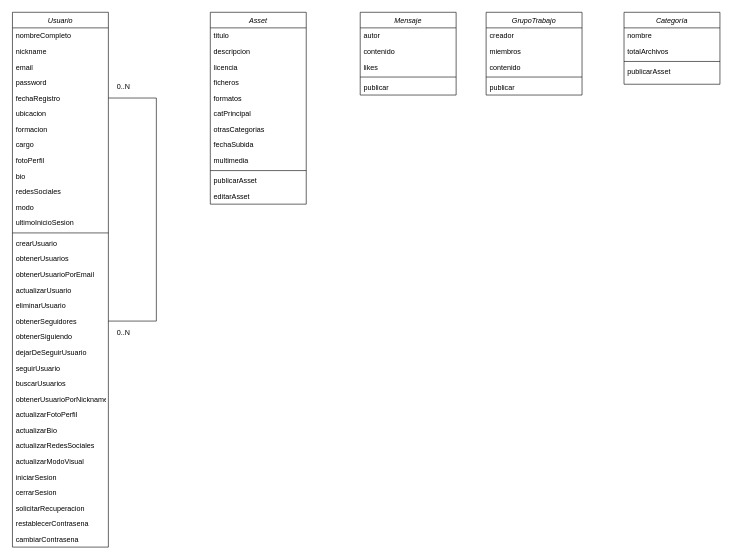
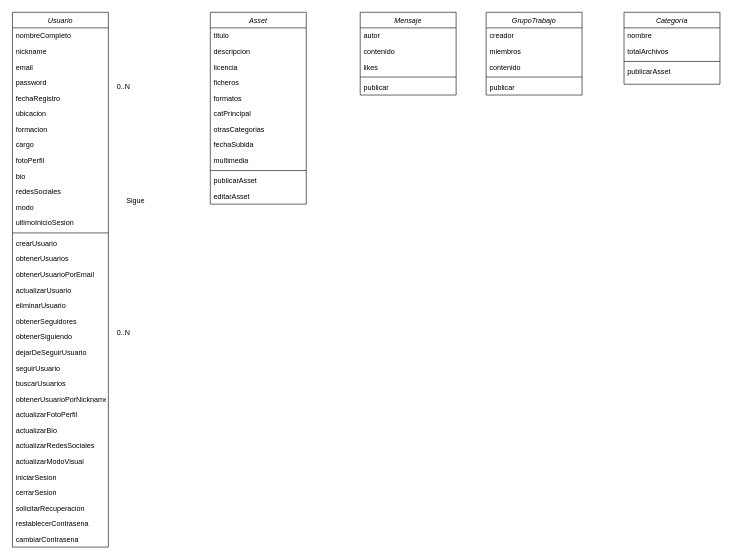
  <mxCell id="0" />
  <mxCell id="1" parent="0" />
  <mxCell id="2" value="Usuario" style="swimlane;fontStyle=2;align=center;verticalAlign=top;childLayout=stackLayout;horizontal=1;startSize=26;horizontalStack=0;resizeParent=1;resizeLast=0;collapsible=1;marginBottom=0;rounded=0;shadow=0;strokeWidth=1;expand=1;swimlaneLine=1;glass=0;gradientColor=none;" parent="1" vertex="1"><mxGeometry x="20" y="20" width="160" height="892" as="geometry"><mxRectangle x="230" y="140" width="160" height="26" as="alternateBounds" /></mxGeometry></mxCell>
  <mxCell id="3" value="nombreCompleto" style="text;align=left;verticalAlign=top;spacingLeft=4;spacingRight=4;overflow=hidden;rotatable=0;points=[[0,0.5],[1,0.5]];portConstraint=eastwest;" parent="2" vertex="1"><mxGeometry y="26" width="160" height="26" as="geometry" /></mxCell>
  <mxCell id="4" value="nickname" style="text;align=left;verticalAlign=top;spacingLeft=4;spacingRight=4;overflow=hidden;rotatable=0;points=[[0,0.5],[1,0.5]];portConstraint=eastwest;rounded=0;shadow=0;html=0;" parent="2" vertex="1"><mxGeometry y="52" width="160" height="26" as="geometry" /></mxCell>
  <mxCell id="5" value="email" style="text;align=left;verticalAlign=top;spacingLeft=4;spacingRight=4;overflow=hidden;rotatable=0;points=[[0,0.5],[1,0.5]];portConstraint=eastwest;rounded=0;shadow=0;html=0;" parent="2" vertex="1"><mxGeometry y="78" width="160" height="26" as="geometry" /></mxCell>
  <mxCell id="6" value="password" style="text;align=left;verticalAlign=top;spacingLeft=4;spacingRight=4;overflow=hidden;rotatable=0;points=[[0,0.5],[1,0.5]];portConstraint=eastwest;rounded=0;shadow=0;html=0;" vertex="1" parent="2"><mxGeometry y="104" width="160" height="26" as="geometry" /></mxCell>
  <mxCell id="7" value="fechaRegistro" style="text;align=left;verticalAlign=top;spacingLeft=4;spacingRight=4;overflow=hidden;rotatable=0;points=[[0,0.5],[1,0.5]];portConstraint=eastwest;rounded=0;shadow=0;html=0;" vertex="1" parent="2"><mxGeometry y="130" width="160" height="26" as="geometry" /></mxCell>
  <mxCell id="8" value="ubicacion" style="text;align=left;verticalAlign=top;spacingLeft=4;spacingRight=4;overflow=hidden;rotatable=0;points=[[0,0.5],[1,0.5]];portConstraint=eastwest;rounded=0;shadow=0;html=0;" vertex="1" parent="2"><mxGeometry y="156" width="160" height="26" as="geometry" /></mxCell>
  <mxCell id="9" value="formacion" style="text;align=left;verticalAlign=top;spacingLeft=4;spacingRight=4;overflow=hidden;rotatable=0;points=[[0,0.5],[1,0.5]];portConstraint=eastwest;rounded=0;shadow=0;html=0;" vertex="1" parent="2"><mxGeometry y="182" width="160" height="26" as="geometry" /></mxCell>
  <mxCell id="10" value="cargo" style="text;align=left;verticalAlign=top;spacingLeft=4;spacingRight=4;overflow=hidden;rotatable=0;points=[[0,0.5],[1,0.5]];portConstraint=eastwest;rounded=0;shadow=0;html=0;" vertex="1" parent="2"><mxGeometry y="208" width="160" height="26" as="geometry" /></mxCell>
  <mxCell id="11" value="fotoPerfil" style="text;align=left;verticalAlign=top;spacingLeft=4;spacingRight=4;overflow=hidden;rotatable=0;points=[[0,0.5],[1,0.5]];portConstraint=eastwest;rounded=0;shadow=0;html=0;" vertex="1" parent="2"><mxGeometry y="234" width="160" height="26" as="geometry" /></mxCell>
  <mxCell id="12" value="bio" style="text;align=left;verticalAlign=top;spacingLeft=4;spacingRight=4;overflow=hidden;rotatable=0;points=[[0,0.5],[1,0.5]];portConstraint=eastwest;rounded=0;shadow=0;html=0;" vertex="1" parent="2"><mxGeometry y="260" width="160" height="26" as="geometry" /></mxCell>
  <mxCell id="13" value="redesSociales" style="text;align=left;verticalAlign=top;spacingLeft=4;spacingRight=4;overflow=hidden;rotatable=0;points=[[0,0.5],[1,0.5]];portConstraint=eastwest;rounded=0;shadow=0;html=0;" vertex="1" parent="2"><mxGeometry y="286" width="160" height="26" as="geometry" /></mxCell>
  <mxCell id="14" value="modo" style="text;align=left;verticalAlign=top;spacingLeft=4;spacingRight=4;overflow=hidden;rotatable=0;points=[[0,0.5],[1,0.5]];portConstraint=eastwest;rounded=0;shadow=0;html=0;" vertex="1" parent="2"><mxGeometry y="312" width="160" height="26" as="geometry" /></mxCell>
  <mxCell id="15" value="ultimoInicioSesion" style="text;align=left;verticalAlign=top;spacingLeft=4;spacingRight=4;overflow=hidden;rotatable=0;points=[[0,0.5],[1,0.5]];portConstraint=eastwest;rounded=0;shadow=0;html=0;" vertex="1" parent="2"><mxGeometry y="338" width="160" height="26" as="geometry" /></mxCell>
  <mxCell id="16" value="" style="line;html=1;strokeWidth=1;align=left;verticalAlign=middle;spacingTop=-1;spacingLeft=3;spacingRight=3;rotatable=0;labelPosition=right;points=[];portConstraint=eastwest;" parent="2" vertex="1"><mxGeometry y="364" width="160" height="8" as="geometry" /></mxCell>
  <mxCell id="17" value="crearUsuario" style="text;align=left;verticalAlign=top;spacingLeft=4;spacingRight=4;overflow=hidden;rotatable=0;points=[[0,0.5],[1,0.5]];portConstraint=eastwest;" parent="2" vertex="1"><mxGeometry y="372" width="160" height="26" as="geometry" /></mxCell>
  <mxCell id="18" value="obtenerUsuarios" style="text;align=left;verticalAlign=top;spacingLeft=4;spacingRight=4;overflow=hidden;rotatable=0;points=[[0,0.5],[1,0.5]];portConstraint=eastwest;" vertex="1" parent="2"><mxGeometry y="398" width="160" height="26" as="geometry" /></mxCell>
  <mxCell id="19" value="obtenerUsuarioPorEmail" style="text;align=left;verticalAlign=top;spacingLeft=4;spacingRight=4;overflow=hidden;rotatable=0;points=[[0,0.5],[1,0.5]];portConstraint=eastwest;" vertex="1" parent="2"><mxGeometry y="424" width="160" height="26" as="geometry" /></mxCell>
  <mxCell id="20" value="actualizarUsuario" style="text;align=left;verticalAlign=top;spacingLeft=4;spacingRight=4;overflow=hidden;rotatable=0;points=[[0,0.5],[1,0.5]];portConstraint=eastwest;" vertex="1" parent="2"><mxGeometry y="450" width="160" height="26" as="geometry" /></mxCell>
  <mxCell id="21" value="eliminarUsuario" style="text;align=left;verticalAlign=top;spacingLeft=4;spacingRight=4;overflow=hidden;rotatable=0;points=[[0,0.5],[1,0.5]];portConstraint=eastwest;" vertex="1" parent="2"><mxGeometry y="476" width="160" height="26" as="geometry" /></mxCell>
  <mxCell id="22" value="obtenerSeguidores" style="text;align=left;verticalAlign=top;spacingLeft=4;spacingRight=4;overflow=hidden;rotatable=0;points=[[0,0.5],[1,0.5]];portConstraint=eastwest;" vertex="1" parent="2"><mxGeometry y="502" width="160" height="26" as="geometry" /></mxCell>
  <mxCell id="23" value="obtenerSiguiendo" style="text;align=left;verticalAlign=top;spacingLeft=4;spacingRight=4;overflow=hidden;rotatable=0;points=[[0,0.5],[1,0.5]];portConstraint=eastwest;" vertex="1" parent="2"><mxGeometry y="528" width="160" height="26" as="geometry" /></mxCell>
  <mxCell id="24" value="dejarDeSeguirUsuario" style="text;align=left;verticalAlign=top;spacingLeft=4;spacingRight=4;overflow=hidden;rotatable=0;points=[[0,0.5],[1,0.5]];portConstraint=eastwest;" vertex="1" parent="2"><mxGeometry y="554" width="160" height="26" as="geometry" /></mxCell>
  <mxCell id="25" value="seguirUsuario" style="text;align=left;verticalAlign=top;spacingLeft=4;spacingRight=4;overflow=hidden;rotatable=0;points=[[0,0.5],[1,0.5]];portConstraint=eastwest;" vertex="1" parent="2"><mxGeometry y="580" width="160" height="26" as="geometry" /></mxCell>
  <mxCell id="26" value="buscarUsuarios" style="text;align=left;verticalAlign=top;spacingLeft=4;spacingRight=4;overflow=hidden;rotatable=0;points=[[0,0.5],[1,0.5]];portConstraint=eastwest;" vertex="1" parent="2"><mxGeometry y="606" width="160" height="26" as="geometry" /></mxCell>
  <mxCell id="27" value="obtenerUsuarioPorNickname&#10;" style="text;align=left;verticalAlign=top;spacingLeft=4;spacingRight=4;overflow=hidden;rotatable=0;points=[[0,0.5],[1,0.5]];portConstraint=eastwest;" vertex="1" parent="2"><mxGeometry y="632" width="160" height="26" as="geometry" /></mxCell>
- <mxCell id="28" value="" style="endArrow=none;startArrow=none;html=1;rounded=0;entryX=1;entryY=0.5;entryDx=0;entryDy=0;exitX=1;exitY=0.5;exitDx=0;exitDy=0;startFill=0;endFill=0;" edge="1" parent="2" source="22" target="7"><mxGeometry width="50" height="50" relative="1" as="geometry"><mxPoint x="80" y="340" as="sourcePoint" /><mxPoint x="130" y="290" as="targetPoint" /><Array as="points"><mxPoint x="240" y="515" /><mxPoint x="240" y="143" /></Array></mxGeometry></mxCell>
  <mxCell id="29" value="actualizarFotoPerfil" style="text;align=left;verticalAlign=top;spacingLeft=4;spacingRight=4;overflow=hidden;rotatable=0;points=[[0,0.5],[1,0.5]];portConstraint=eastwest;" vertex="1" parent="2"><mxGeometry y="658" width="160" height="26" as="geometry" /></mxCell>
  <mxCell id="30" value="actualizarBio" style="text;align=left;verticalAlign=top;spacingLeft=4;spacingRight=4;overflow=hidden;rotatable=0;points=[[0,0.5],[1,0.5]];portConstraint=eastwest;" vertex="1" parent="2"><mxGeometry y="684" width="160" height="26" as="geometry" /></mxCell>
  <mxCell id="31" value="actualizarRedesSociales" style="text;align=left;verticalAlign=top;spacingLeft=4;spacingRight=4;overflow=hidden;rotatable=0;points=[[0,0.5],[1,0.5]];portConstraint=eastwest;" vertex="1" parent="2"><mxGeometry y="710" width="160" height="26" as="geometry" /></mxCell>
  <mxCell id="32" value="actualizarModoVisual" style="text;align=left;verticalAlign=top;spacingLeft=4;spacingRight=4;overflow=hidden;rotatable=0;points=[[0,0.5],[1,0.5]];portConstraint=eastwest;" vertex="1" parent="2"><mxGeometry y="736" width="160" height="26" as="geometry" /></mxCell>
  <mxCell id="33" value="iniciarSesion" style="text;align=left;verticalAlign=top;spacingLeft=4;spacingRight=4;overflow=hidden;rotatable=0;points=[[0,0.5],[1,0.5]];portConstraint=eastwest;" vertex="1" parent="2"><mxGeometry y="762" width="160" height="26" as="geometry" /></mxCell>
  <mxCell id="34" value="cerrarSesion" style="text;align=left;verticalAlign=top;spacingLeft=4;spacingRight=4;overflow=hidden;rotatable=0;points=[[0,0.5],[1,0.5]];portConstraint=eastwest;" vertex="1" parent="2"><mxGeometry y="788" width="160" height="26" as="geometry" /></mxCell>
  <mxCell id="35" value="solicitarRecuperacion" style="text;align=left;verticalAlign=top;spacingLeft=4;spacingRight=4;overflow=hidden;rotatable=0;points=[[0,0.5],[1,0.5]];portConstraint=eastwest;" vertex="1" parent="2"><mxGeometry y="814" width="160" height="26" as="geometry" /></mxCell>
  <mxCell id="36" value="restablecerContrasena" style="text;align=left;verticalAlign=top;spacingLeft=4;spacingRight=4;overflow=hidden;rotatable=0;points=[[0,0.5],[1,0.5]];portConstraint=eastwest;" vertex="1" parent="2"><mxGeometry y="840" width="160" height="26" as="geometry" /></mxCell>
  <mxCell id="37" value="cambiarContrasena" style="text;align=left;verticalAlign=top;spacingLeft=4;spacingRight=4;overflow=hidden;rotatable=0;points=[[0,0.5],[1,0.5]];portConstraint=eastwest;" vertex="1" parent="2"><mxGeometry y="866" width="160" height="26" as="geometry" /></mxCell>
  <mxCell id="38" value="0..N" style="text;html=1;align=center;verticalAlign=middle;resizable=0;points=[];autosize=1;strokeColor=none;fillColor=none;" vertex="1" parent="1"><mxGeometry x="180" y="130" width="50" height="30" as="geometry" /></mxCell>
  <mxCell id="39" value="0..N" style="text;html=1;align=center;verticalAlign=middle;resizable=0;points=[];autosize=1;strokeColor=none;fillColor=none;" vertex="1" parent="1"><mxGeometry x="180" y="540" width="50" height="30" as="geometry" /></mxCell>
+ <mxCell id="40" value="Sigue" style="text;html=1;align=center;verticalAlign=middle;resizable=0;points=[];autosize=1;strokeColor=none;fillColor=none;" vertex="1" parent="1"><mxGeometry x="200" y="320" width="50" height="30" as="geometry" /></mxCell>
  <mxCell id="41" value="Asset" style="swimlane;fontStyle=2;align=center;verticalAlign=top;childLayout=stackLayout;horizontal=1;startSize=26;horizontalStack=0;resizeParent=1;resizeLast=0;collapsible=1;marginBottom=0;rounded=0;shadow=0;strokeWidth=1;expand=1;swimlaneLine=1;glass=0;gradientColor=none;" vertex="1" parent="1"><mxGeometry x="350" y="20" width="160" height="320" as="geometry"><mxRectangle x="230" y="140" width="160" height="26" as="alternateBounds" /></mxGeometry></mxCell>
  <mxCell id="42" value="titulo" style="text;align=left;verticalAlign=top;spacingLeft=4;spacingRight=4;overflow=hidden;rotatable=0;points=[[0,0.5],[1,0.5]];portConstraint=eastwest;" vertex="1" parent="41"><mxGeometry y="26" width="160" height="26" as="geometry" /></mxCell>
  <mxCell id="43" value="descripcion" style="text;align=left;verticalAlign=top;spacingLeft=4;spacingRight=4;overflow=hidden;rotatable=0;points=[[0,0.5],[1,0.5]];portConstraint=eastwest;" vertex="1" parent="41"><mxGeometry y="52" width="160" height="26" as="geometry" /></mxCell>
  <mxCell id="44" value="licencia" style="text;align=left;verticalAlign=top;spacingLeft=4;spacingRight=4;overflow=hidden;rotatable=0;points=[[0,0.5],[1,0.5]];portConstraint=eastwest;" vertex="1" parent="41"><mxGeometry y="78" width="160" height="26" as="geometry" /></mxCell>
  <mxCell id="45" value="ficheros" style="text;align=left;verticalAlign=top;spacingLeft=4;spacingRight=4;overflow=hidden;rotatable=0;points=[[0,0.5],[1,0.5]];portConstraint=eastwest;" vertex="1" parent="41"><mxGeometry y="104" width="160" height="26" as="geometry" /></mxCell>
  <mxCell id="46" value="formatos" style="text;align=left;verticalAlign=top;spacingLeft=4;spacingRight=4;overflow=hidden;rotatable=0;points=[[0,0.5],[1,0.5]];portConstraint=eastwest;" vertex="1" parent="41"><mxGeometry y="130" width="160" height="26" as="geometry" /></mxCell>
  <mxCell id="47" value="catPrincipal" style="text;align=left;verticalAlign=top;spacingLeft=4;spacingRight=4;overflow=hidden;rotatable=0;points=[[0,0.5],[1,0.5]];portConstraint=eastwest;" vertex="1" parent="41"><mxGeometry y="156" width="160" height="26" as="geometry" /></mxCell>
  <mxCell id="48" value="otrasCategorias" style="text;align=left;verticalAlign=top;spacingLeft=4;spacingRight=4;overflow=hidden;rotatable=0;points=[[0,0.5],[1,0.5]];portConstraint=eastwest;" vertex="1" parent="41"><mxGeometry y="182" width="160" height="26" as="geometry" /></mxCell>
  <mxCell id="49" value="fechaSubida" style="text;align=left;verticalAlign=top;spacingLeft=4;spacingRight=4;overflow=hidden;rotatable=0;points=[[0,0.5],[1,0.5]];portConstraint=eastwest;" vertex="1" parent="41"><mxGeometry y="208" width="160" height="26" as="geometry" /></mxCell>
  <mxCell id="50" value="multimedia" style="text;align=left;verticalAlign=top;spacingLeft=4;spacingRight=4;overflow=hidden;rotatable=0;points=[[0,0.5],[1,0.5]];portConstraint=eastwest;" vertex="1" parent="41"><mxGeometry y="234" width="160" height="26" as="geometry" /></mxCell>
  <mxCell id="51" value="" style="line;html=1;strokeWidth=1;align=left;verticalAlign=middle;spacingTop=-1;spacingLeft=3;spacingRight=3;rotatable=0;labelPosition=right;points=[];portConstraint=eastwest;" vertex="1" parent="41"><mxGeometry y="260" width="160" height="8" as="geometry" /></mxCell>
  <mxCell id="52" value="publicarAsset" style="text;align=left;verticalAlign=top;spacingLeft=4;spacingRight=4;overflow=hidden;rotatable=0;points=[[0,0.5],[1,0.5]];portConstraint=eastwest;" vertex="1" parent="41"><mxGeometry y="268" width="160" height="26" as="geometry" /></mxCell>
  <mxCell id="53" value="editarAsset" style="text;align=left;verticalAlign=top;spacingLeft=4;spacingRight=4;overflow=hidden;rotatable=0;points=[[0,0.5],[1,0.5]];portConstraint=eastwest;" vertex="1" parent="41"><mxGeometry y="294" width="160" height="26" as="geometry" /></mxCell>
  <mxCell id="54" value="Categoría" style="swimlane;fontStyle=2;align=center;verticalAlign=top;childLayout=stackLayout;horizontal=1;startSize=26;horizontalStack=0;resizeParent=1;resizeLast=0;collapsible=1;marginBottom=0;rounded=0;shadow=0;strokeWidth=1;expand=1;swimlaneLine=1;glass=0;gradientColor=none;" vertex="1" parent="1"><mxGeometry x="1040" y="20" width="160" height="120" as="geometry"><mxRectangle x="230" y="140" width="160" height="26" as="alternateBounds" /></mxGeometry></mxCell>
  <mxCell id="55" value="nombre" style="text;align=left;verticalAlign=top;spacingLeft=4;spacingRight=4;overflow=hidden;rotatable=0;points=[[0,0.5],[1,0.5]];portConstraint=eastwest;" vertex="1" parent="54"><mxGeometry y="26" width="160" height="26" as="geometry" /></mxCell>
  <mxCell id="56" value="totalArchivos" style="text;align=left;verticalAlign=top;spacingLeft=4;spacingRight=4;overflow=hidden;rotatable=0;points=[[0,0.5],[1,0.5]];portConstraint=eastwest;" vertex="1" parent="54"><mxGeometry y="52" width="160" height="26" as="geometry" /></mxCell>
  <mxCell id="57" value="" style="line;html=1;strokeWidth=1;align=left;verticalAlign=middle;spacingTop=-1;spacingLeft=3;spacingRight=3;rotatable=0;labelPosition=right;points=[];portConstraint=eastwest;" vertex="1" parent="54"><mxGeometry y="78" width="160" height="8" as="geometry" /></mxCell>
  <mxCell id="58" value="publicarAsset" style="text;align=left;verticalAlign=top;spacingLeft=4;spacingRight=4;overflow=hidden;rotatable=0;points=[[0,0.5],[1,0.5]];portConstraint=eastwest;" vertex="1" parent="54"><mxGeometry y="86" width="160" height="26" as="geometry" /></mxCell>
  <mxCell id="59" value="Mensaje" style="swimlane;fontStyle=2;align=center;verticalAlign=top;childLayout=stackLayout;horizontal=1;startSize=26;horizontalStack=0;resizeParent=1;resizeLast=0;collapsible=1;marginBottom=0;rounded=0;shadow=0;strokeWidth=1;expand=1;swimlaneLine=1;glass=0;gradientColor=none;" vertex="1" parent="1"><mxGeometry x="600" y="20" width="160" height="138" as="geometry"><mxRectangle x="230" y="140" width="160" height="26" as="alternateBounds" /></mxGeometry></mxCell>
  <mxCell id="60" value="autor" style="text;align=left;verticalAlign=top;spacingLeft=4;spacingRight=4;overflow=hidden;rotatable=0;points=[[0,0.5],[1,0.5]];portConstraint=eastwest;" vertex="1" parent="59"><mxGeometry y="26" width="160" height="26" as="geometry" /></mxCell>
  <mxCell id="61" value="contenido" style="text;align=left;verticalAlign=top;spacingLeft=4;spacingRight=4;overflow=hidden;rotatable=0;points=[[0,0.5],[1,0.5]];portConstraint=eastwest;" vertex="1" parent="59"><mxGeometry y="52" width="160" height="26" as="geometry" /></mxCell>
  <mxCell id="62" value="likes" style="text;align=left;verticalAlign=top;spacingLeft=4;spacingRight=4;overflow=hidden;rotatable=0;points=[[0,0.5],[1,0.5]];portConstraint=eastwest;" vertex="1" parent="59"><mxGeometry y="78" width="160" height="26" as="geometry" /></mxCell>
  <mxCell id="63" value="" style="line;html=1;strokeWidth=1;align=left;verticalAlign=middle;spacingTop=-1;spacingLeft=3;spacingRight=3;rotatable=0;labelPosition=right;points=[];portConstraint=eastwest;" vertex="1" parent="59"><mxGeometry y="104" width="160" height="8" as="geometry" /></mxCell>
  <mxCell id="64" value="publicar" style="text;align=left;verticalAlign=top;spacingLeft=4;spacingRight=4;overflow=hidden;rotatable=0;points=[[0,0.5],[1,0.5]];portConstraint=eastwest;" vertex="1" parent="59"><mxGeometry y="112" width="160" height="26" as="geometry" /></mxCell>
  <mxCell id="65" value="GrupoTrabajo" style="swimlane;fontStyle=2;align=center;verticalAlign=top;childLayout=stackLayout;horizontal=1;startSize=26;horizontalStack=0;resizeParent=1;resizeLast=0;collapsible=1;marginBottom=0;rounded=0;shadow=0;strokeWidth=1;expand=1;swimlaneLine=1;glass=0;gradientColor=none;" vertex="1" parent="1"><mxGeometry x="810" y="20" width="160" height="138" as="geometry"><mxRectangle x="230" y="140" width="160" height="26" as="alternateBounds" /></mxGeometry></mxCell>
  <mxCell id="66" value="creador" style="text;align=left;verticalAlign=top;spacingLeft=4;spacingRight=4;overflow=hidden;rotatable=0;points=[[0,0.5],[1,0.5]];portConstraint=eastwest;" vertex="1" parent="65"><mxGeometry y="26" width="160" height="26" as="geometry" /></mxCell>
  <mxCell id="67" value="miembros" style="text;align=left;verticalAlign=top;spacingLeft=4;spacingRight=4;overflow=hidden;rotatable=0;points=[[0,0.5],[1,0.5]];portConstraint=eastwest;" vertex="1" parent="65"><mxGeometry y="52" width="160" height="26" as="geometry" /></mxCell>
  <mxCell id="68" value="contenido" style="text;align=left;verticalAlign=top;spacingLeft=4;spacingRight=4;overflow=hidden;rotatable=0;points=[[0,0.5],[1,0.5]];portConstraint=eastwest;" vertex="1" parent="65"><mxGeometry y="78" width="160" height="26" as="geometry" /></mxCell>
  <mxCell id="69" value="" style="line;html=1;strokeWidth=1;align=left;verticalAlign=middle;spacingTop=-1;spacingLeft=3;spacingRight=3;rotatable=0;labelPosition=right;points=[];portConstraint=eastwest;" vertex="1" parent="65"><mxGeometry y="104" width="160" height="8" as="geometry" /></mxCell>
  <mxCell id="70" value="publicar" style="text;align=left;verticalAlign=top;spacingLeft=4;spacingRight=4;overflow=hidden;rotatable=0;points=[[0,0.5],[1,0.5]];portConstraint=eastwest;" vertex="1" parent="65"><mxGeometry y="112" width="160" height="26" as="geometry" /></mxCell>
